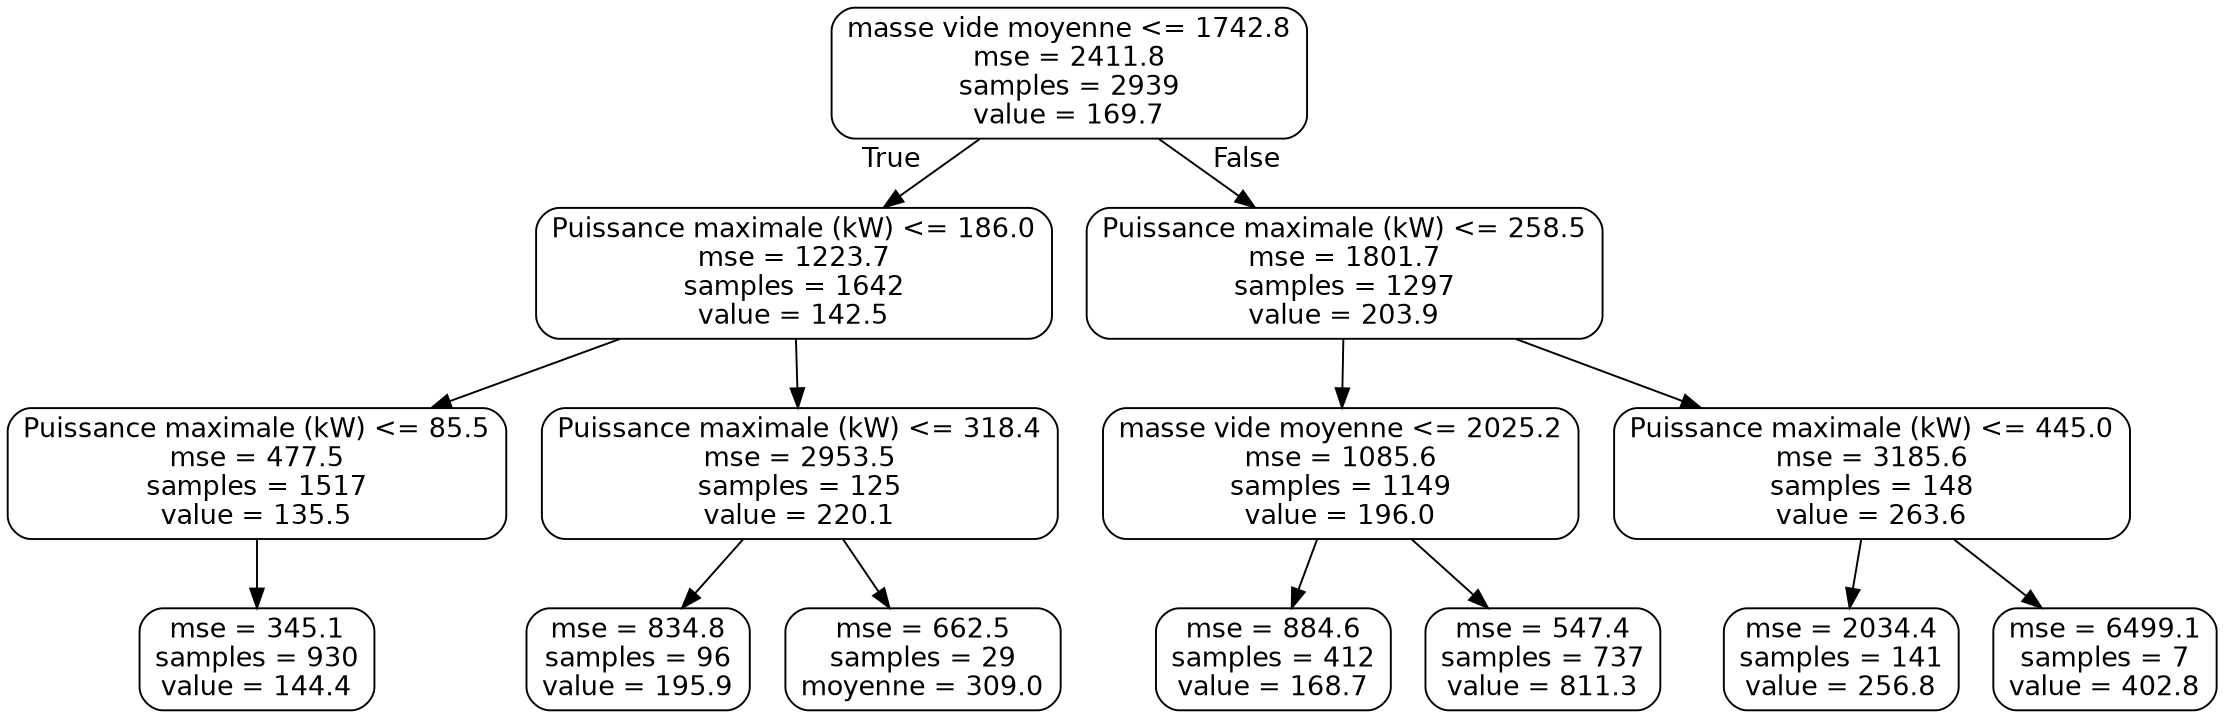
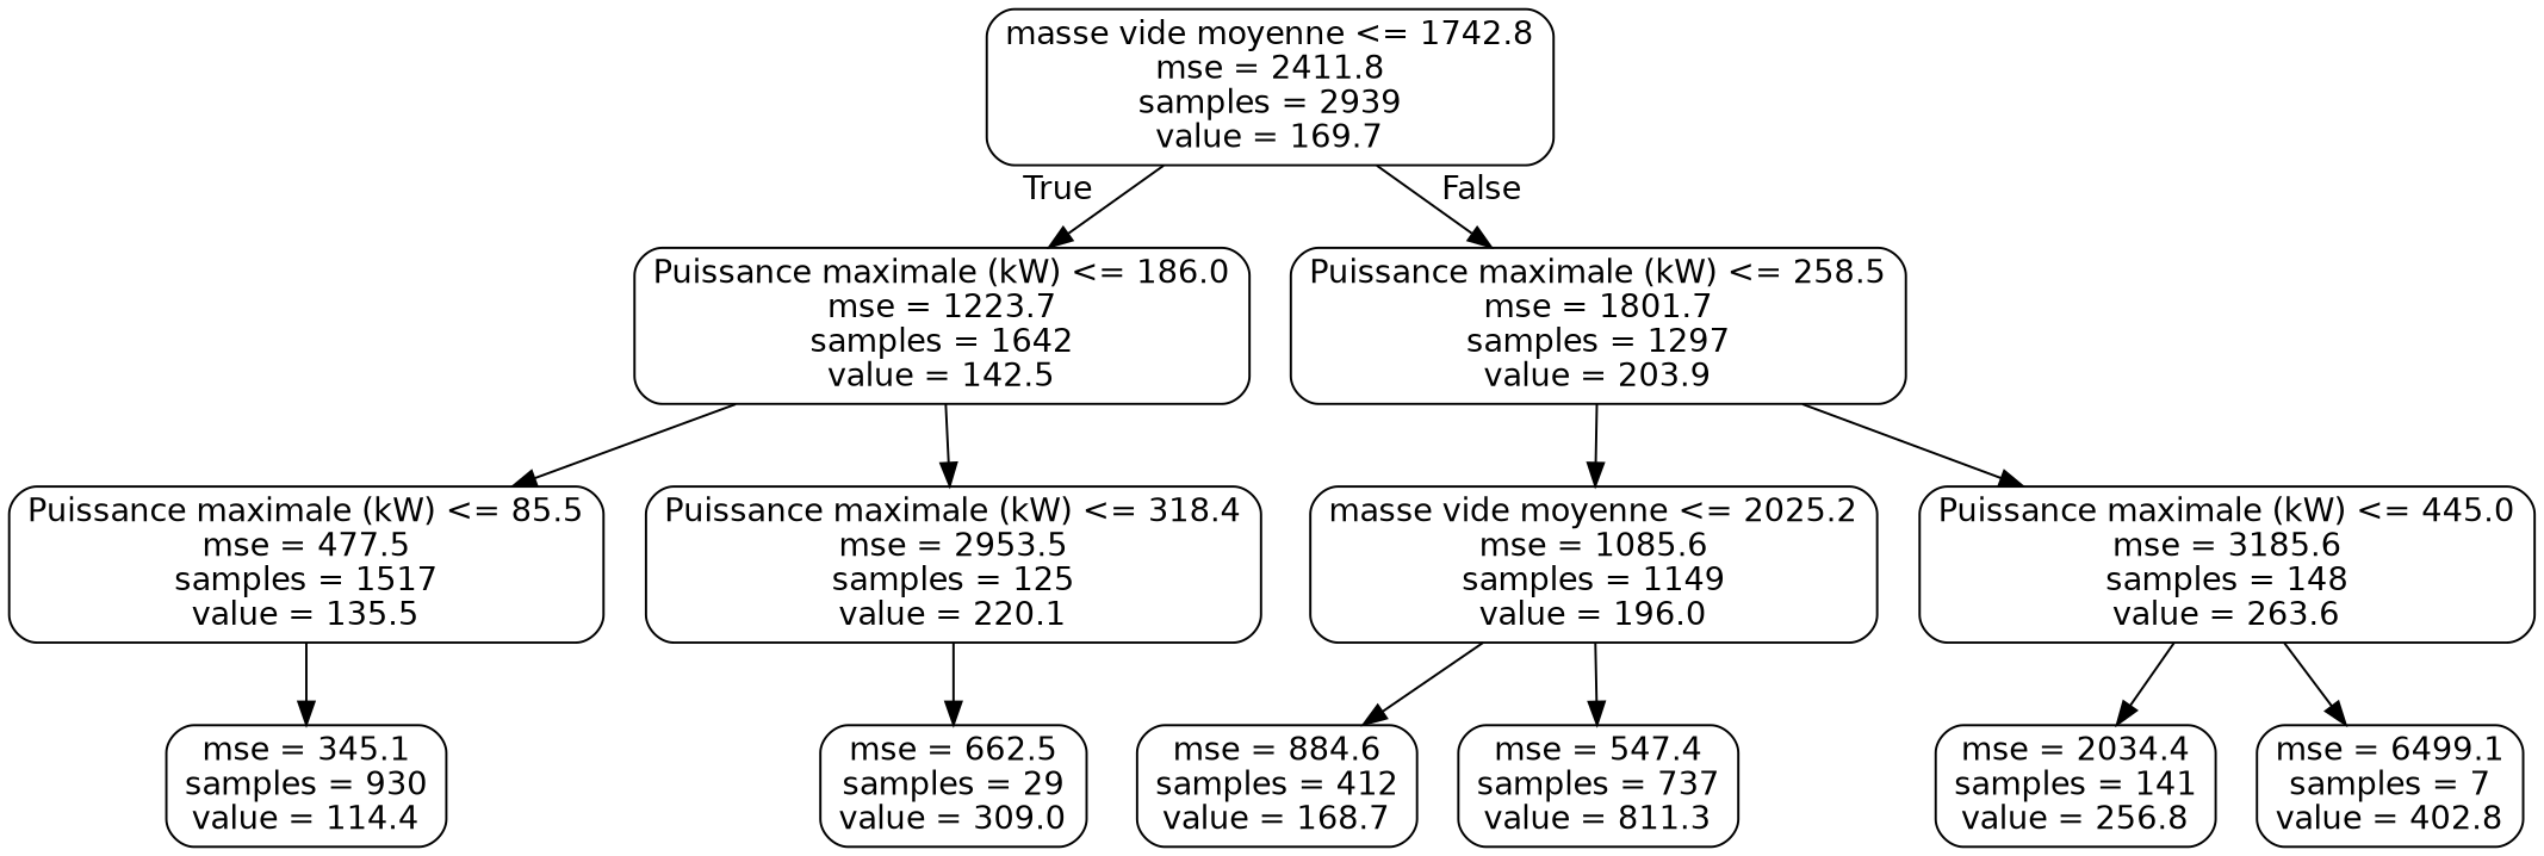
  digraph {
    node [color=black fontname=helvetica shape=box style=rounded]
    edge [fontname=helvetica]
    n1 [label="masse vide moyenne <= 1742.8\nmse = 2411.8\nsamples = 2939\nvalue = 169.7"]
    n2 [label="Puissance maximale (kW) <= 186.0\nmse = 1223.7\nsamples = 1642\nvalue = 142.5"]
    n3 [label="Puissance maximale (kW) <= 258.5\nmse = 1801.7\nsamples = 1297\nvalue = 203.9"]
    n4 [label="Puissance maximale (kW) <= 85.5\nmse = 477.5\nsamples = 1517\nvalue = 135.5"]
    n5 [label="Puissance maximale (kW) <= 318.4\nmse = 2953.5\nsamples = 125\nvalue = 220.1"]
    n6 [label="masse vide moyenne <= 2025.2\nmse = 1085.6\nsamples = 1149\nvalue = 196.0"]
    n7 [label="Puissance maximale (kW) <= 445.0\nmse = 3185.6\nsamples = 148\nvalue = 263.6"]
-   n8 [label="mse = 345.1\nsamples = 930\nvalue = 144.4"]
-   n9 [label="mse = 834.8\nsamples = 96\nvalue = 195.9"]
-   n10 [label="mse = 662.5\nsamples = 29\nmoyenne = 309.0"]
+   n8 [label="mse = 345.1\nsamples = 930\nvalue = 114.4"]
+   n10 [label="mse = 662.5\nsamples = 29\nvalue = 309.0"]
    n11 [label="mse = 884.6\nsamples = 412\nvalue = 168.7"]
    n12 [label="mse = 547.4\nsamples = 737\nvalue = 811.3"]
    n13 [label="mse = 2034.4\nsamples = 141\nvalue = 256.8"]
    n14 [label="mse = 6499.1\nsamples = 7\nvalue = 402.8"]
    n1 -> n2 [headlabel=True labelangle=45 labeldistance=2.5]
    n1 -> n3 [headlabel=False labelangle=-45 labeldistance=2.5]
    n2 -> n4
    n2 -> n5
    n3 -> n6
    n3 -> n7
    n4 -> n8
-   n5 -> n9
    n5 -> n10
    n6 -> n11
    n6 -> n12
    n7 -> n13
    n7 -> n14
  }
